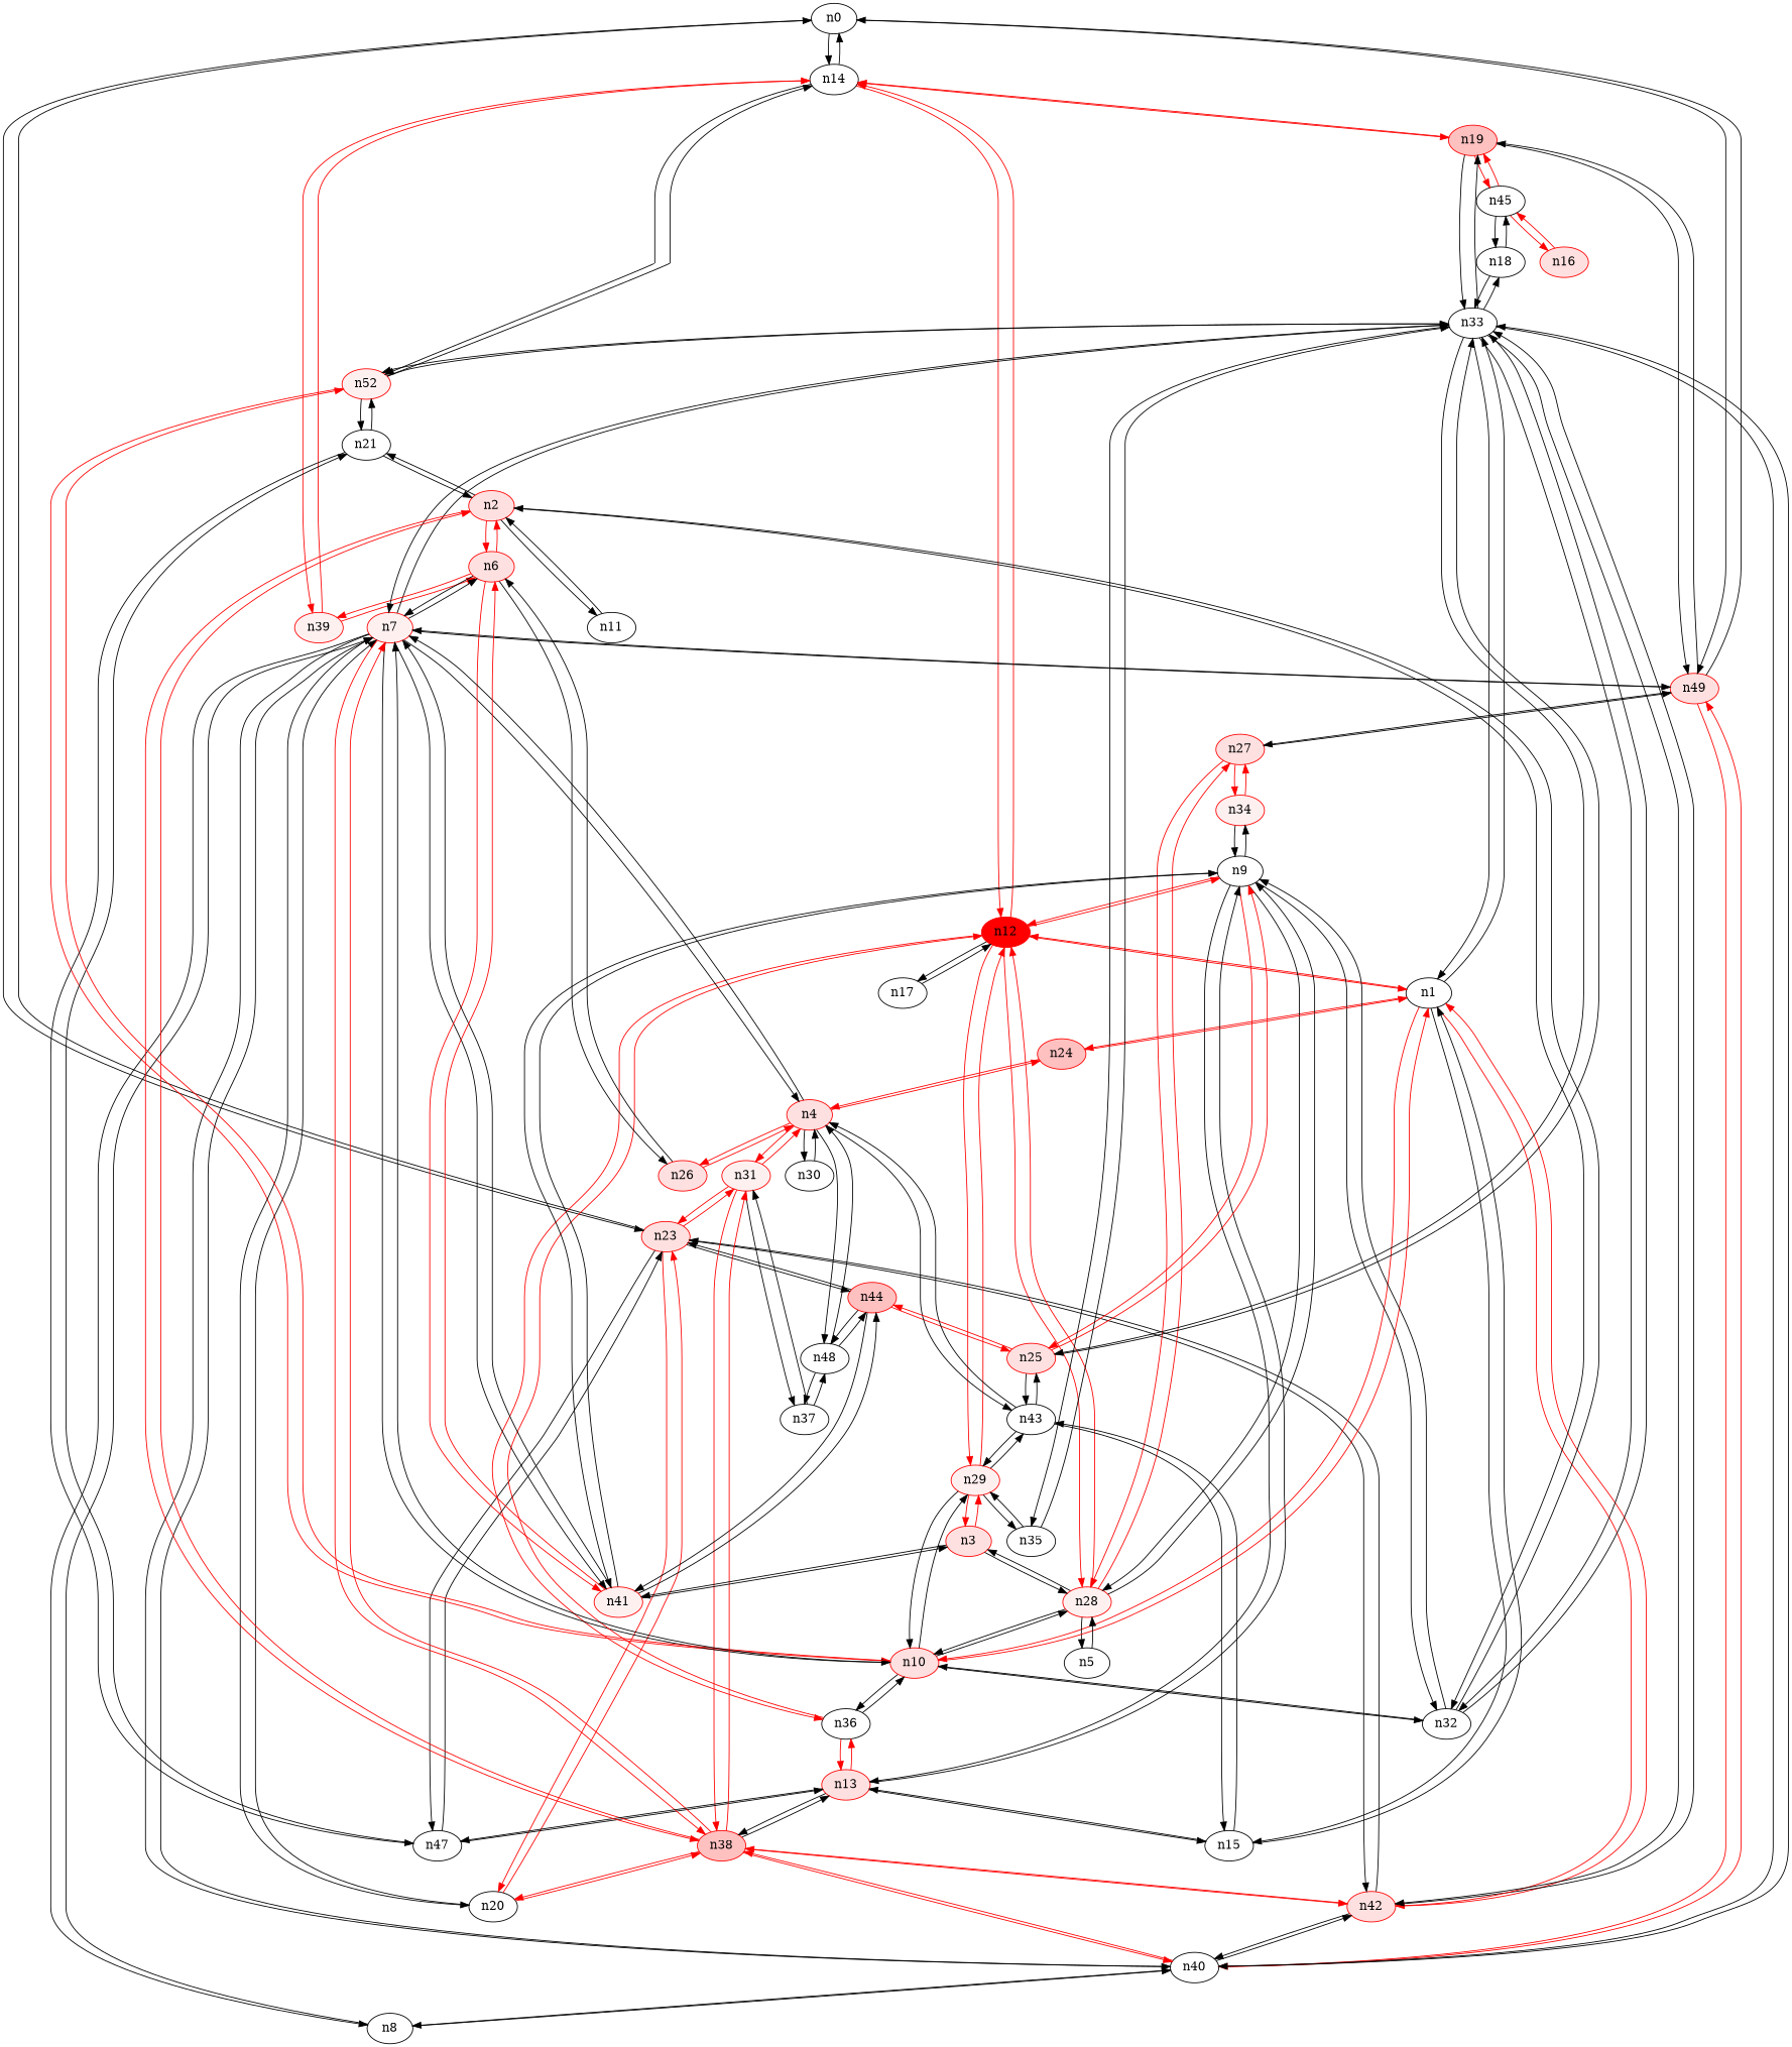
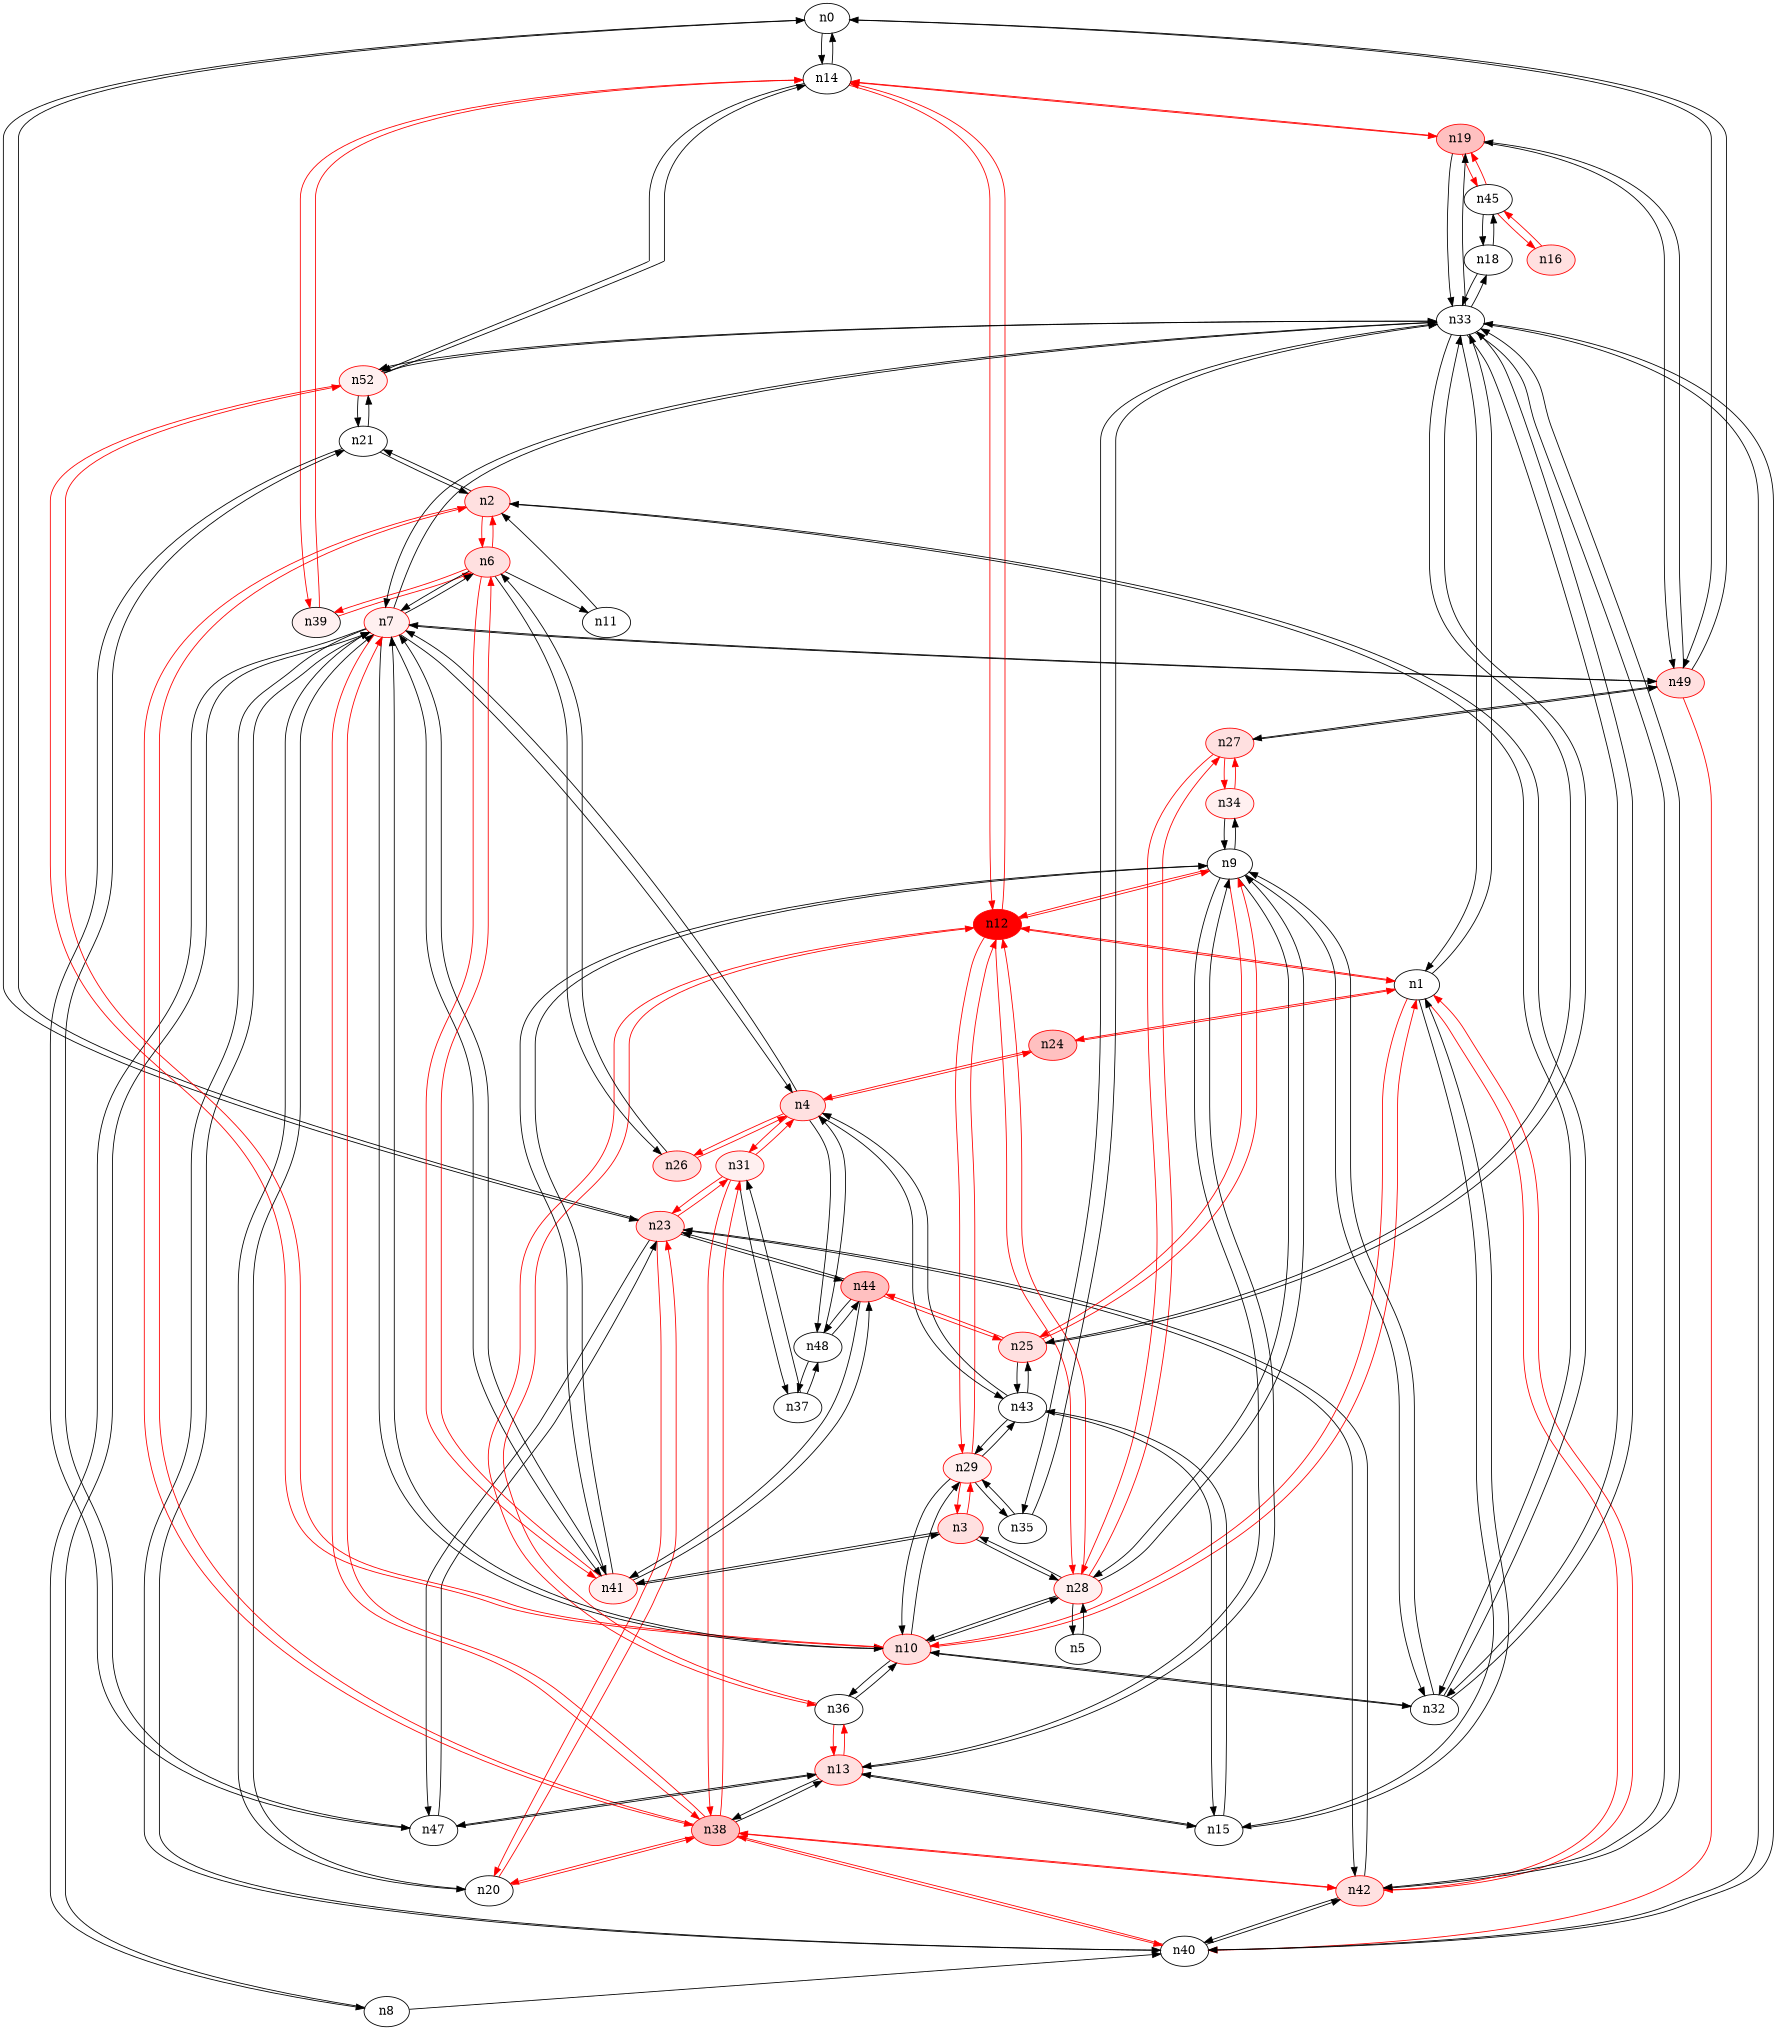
  strict digraph {
    node [type=switch color="#FF0000" style=filled]
    edge [dst_port=0 src_port=0]
    n0 [color="" style=""]
    n14 [color="" style=""]
    n23 [fillcolor="#FFE0E0"]
    n49 [fillcolor="#FFE0E0" type=host]
    n12 [fillcolor="#FF0000"]
-   n39 [fillcolor="#FFF0F0" type=host]
+   n39 [color=black fillcolor="#FFF0F0" type=host]
    n22 [fillcolor="#FFF0F0" label=n52 type=host]
    n19 [fillcolor="#FFC0C0"]
    n42 [fillcolor="#FFE0E0" type=host]
    n31 [fillcolor="#FFF0F0" type=host]
    n20 [color="" style=""]
    n47 [color="" style=""]
    n44 [fillcolor="#FFC0C0" type=host]
    n7 [fillcolor="#FFF0F0" type=host]
    n40 [color="" style=""]
    n27 [fillcolor="#FFE0E0"]
    n1 [color="" style=""]
    n28 [fillcolor="#FFF0F0" type=host]
    n29 [fillcolor="#FFF0F0" type=host]
    n36 [color="" style=""]
    n9 [color="" style=""]
-   n17 [color="" style=""]
    n6 [fillcolor="#FFE0E0" type=host]
    n10 [fillcolor="#FFE0E0" type=host]
    n33 [color="" style=""]
    n21 [color="" style=""]
    n45 [color="" style=""]
    n38 [fillcolor="#FFC0C0" type=host]
    n4 [fillcolor="#FFE0E0" type=host]
    n37 [color="" style=""]
    n13 [fillcolor="#FFE0E0" type=host]
    n25 [fillcolor="#FFE0E0" type=host]
    n41 [fillcolor="#FFF0F0" type=host]
    n48 [color="" style=""]
    n8 [color="" style=""]
    n34 [fillcolor="#FFF0F0" type=host]
    n15 [color="" style=""]
    n24 [fillcolor="#FFC0C0"]
    n32 [color="" style=""]
    n43 [color="" style=""]
    n18 [color="" style=""]
    n35 [color="" style=""]
    n2 [fillcolor="#FFE0E0"]
    n3 [fillcolor="#FFE0E0" type=host]
    n5 [color="" style=""]
    n26 [fillcolor="#FFE0E0" type=host]
-   n30 [color="" style=""]
    n11 [color="" style=""]
    n16 [fillcolor="#FFE0E0" type=host]
    n0 -> n14
    n0 -> n23
    n0 -> n49
    n14 -> n0
    n14 -> n12 [color="#FF0000"]
    n14 -> n39 [color="#FF0000"]
    n14 -> n22
    n14 -> n19 [color="#FF0000"]
    n23 -> n0
    n23 -> n42
    n23 -> n31 [color="#FF0000"]
    n23 -> n20 [color="#FF0000"]
    n23 -> n47
    n23 -> n44
    n49 -> n0
    n49 -> n19
    n49 -> n7
    n49 -> n40 [color="#FF0000"]
    n49 -> n27
    n12 -> n14 [color="#FF0000"]
    n12 -> n1 [color="#FF0000"]
    n12 -> n28 [color="#FF0000"]
    n12 -> n29 [color="#FF0000"]
    n12 -> n36 [color="#FF0000"]
    n12 -> n9 [color="#FF0000"]
-   n12 -> n17
    n39 -> n14 [color="#FF0000"]
    n39 -> n6 [color="#FF0000"]
    n22 -> n14
    n22 -> n10 [color="#FF0000"]
    n22 -> n33
    n22 -> n21
    n19 -> n14 [color="#FF0000"]
    n19 -> n49
    n19 -> n33
    n19 -> n45 [color="#FF0000"]
    n42 -> n23
    n42 -> n40
    n42 -> n1 [color="#FF0000"]
    n42 -> n33
    n42 -> n38 [color="#FF0000"]
    n31 -> n23 [color="#FF0000"]
    n31 -> n38 [color="#FF0000"]
    n31 -> n4 [color="#FF0000"]
    n31 -> n37
    n20 -> n23 [color="#FF0000"]
    n20 -> n7
    n20 -> n38 [color="#FF0000"]
    n47 -> n23
    n47 -> n21
    n47 -> n13
    n44 -> n23
    n44 -> n25 [color="#FF0000"]
    n44 -> n41
    n44 -> n48
    n7 -> n49
    n7 -> n20
    n7 -> n40
    n7 -> n6
    n7 -> n10
    n7 -> n33
    n7 -> n38 [color="#FF0000"]
    n7 -> n4
    n7 -> n41
    n7 -> n8
-   n40 -> n49 [color="#FF0000"]
    n40 -> n42
    n40 -> n7
    n40 -> n33
    n40 -> n38 [color="#FF0000"]
-   n40 -> n8
    n27 -> n49
    n27 -> n28 [color="#FF0000"]
    n27 -> n34 [color="#FF0000"]
    n1 -> n12 [color="#FF0000"]
    n1 -> n42 [color="#FF0000"]
    n1 -> n10 [color="#FF0000"]
    n1 -> n33
    n1 -> n15
    n1 -> n24 [color="#FF0000"]
    n28 -> n12 [color="#FF0000"]
    n28 -> n27 [color="#FF0000"]
    n28 -> n9
    n28 -> n10
    n28 -> n3
    n28 -> n5
    n29 -> n12 [color="#FF0000"]
    n29 -> n10
    n29 -> n43
    n29 -> n35
    n29 -> n3 [color="#FF0000"]
    n36 -> n12 [color="#FF0000"]
    n36 -> n10
    n36 -> n13 [color="#FF0000"]
    n9 -> n12 [color="#FF0000"]
    n9 -> n28
    n9 -> n13
    n9 -> n25 [color="#FF0000"]
    n9 -> n41
    n9 -> n34
    n9 -> n32
-   n17 -> n12
    n6 -> n39 [color="#FF0000"]
    n6 -> n7
    n6 -> n41 [color="#FF0000"]
    n6 -> n2 [color="#FF0000"]
    n6 -> n26
    n10 -> n22 [color="#FF0000"]
    n10 -> n7
    n10 -> n1 [color="#FF0000"]
    n10 -> n28
    n10 -> n29
    n10 -> n36
    n10 -> n32
    n33 -> n22
    n33 -> n19
    n33 -> n42
    n33 -> n7
    n33 -> n40
    n33 -> n1
    n33 -> n25
    n33 -> n32
    n33 -> n18
    n33 -> n35
    n21 -> n22
    n21 -> n47
    n21 -> n2
    n45 -> n19 [color="#FF0000"]
    n45 -> n18
    n45 -> n16 [color="#FF0000"]
    n38 -> n42 [color="#FF0000"]
    n38 -> n31 [color="#FF0000"]
    n38 -> n20 [color="#FF0000"]
    n38 -> n7 [color="#FF0000"]
    n38 -> n40 [color="#FF0000"]
    n38 -> n13
    n38 -> n2 [color="#FF0000"]
    n4 -> n31 [color="#FF0000"]
    n4 -> n7
    n4 -> n48
    n4 -> n24 [color="#FF0000"]
    n4 -> n43
    n4 -> n26 [color="#FF0000"]
-   n4 -> n30
    n37 -> n31
    n37 -> n48
    n13 -> n47
    n13 -> n36 [color="#FF0000"]
    n13 -> n9
    n13 -> n38
    n13 -> n15
    n25 -> n44 [color="#FF0000"]
    n25 -> n9 [color="#FF0000"]
    n25 -> n33
    n25 -> n43
    n41 -> n44
    n41 -> n7
    n41 -> n9
    n41 -> n6 [color="#FF0000"]
    n41 -> n3
    n48 -> n44
    n48 -> n4
    n48 -> n37
    n8 -> n7
    n8 -> n40
    n34 -> n27 [color="#FF0000"]
    n34 -> n9
    n15 -> n1
    n15 -> n13
    n15 -> n43
    n24 -> n1 [color="#FF0000"]
    n24 -> n4 [color="#FF0000"]
    n32 -> n9
    n32 -> n10
    n32 -> n33
    n32 -> n2
    n43 -> n29
    n43 -> n4
    n43 -> n25
    n43 -> n15
    n18 -> n33
    n18 -> n45
    n35 -> n29
    n35 -> n33
    n2 -> n6 [color="#FF0000"]
    n2 -> n21
    n2 -> n38 [color="#FF0000"]
    n2 -> n32
-   n2 -> n11
+   n6 -> n11
    n3 -> n28
    n3 -> n29 [color="#FF0000"]
    n3 -> n41
    n5 -> n28
    n26 -> n6
    n26 -> n4 [color="#FF0000"]
-   n30 -> n4
    n11 -> n2
    n16 -> n45 [color="#FF0000"]
  }
